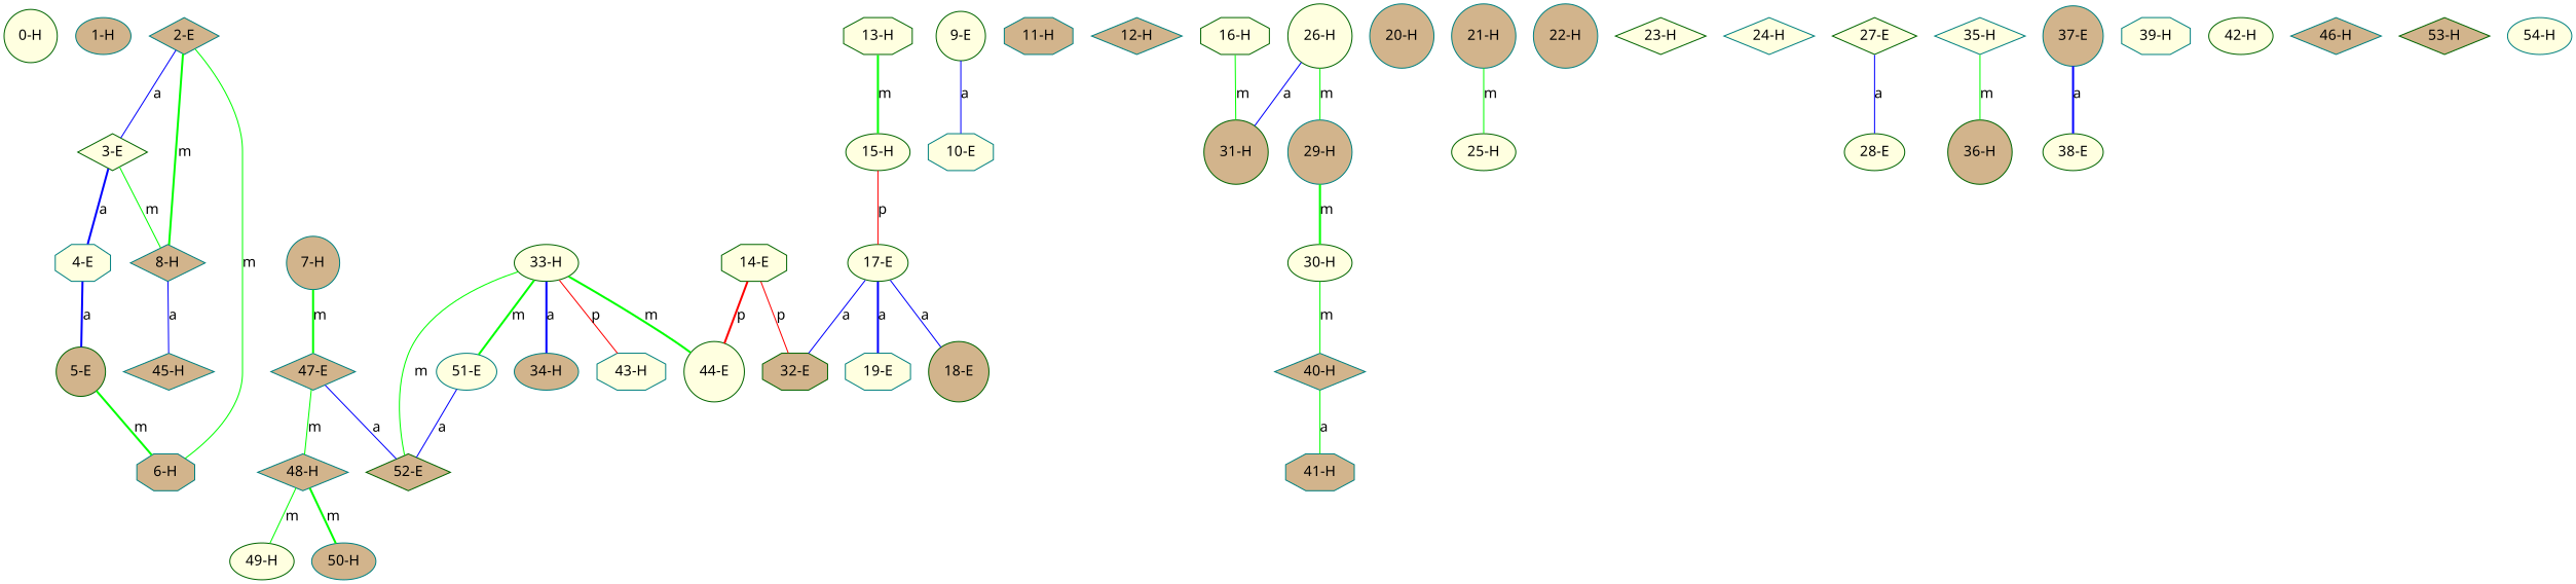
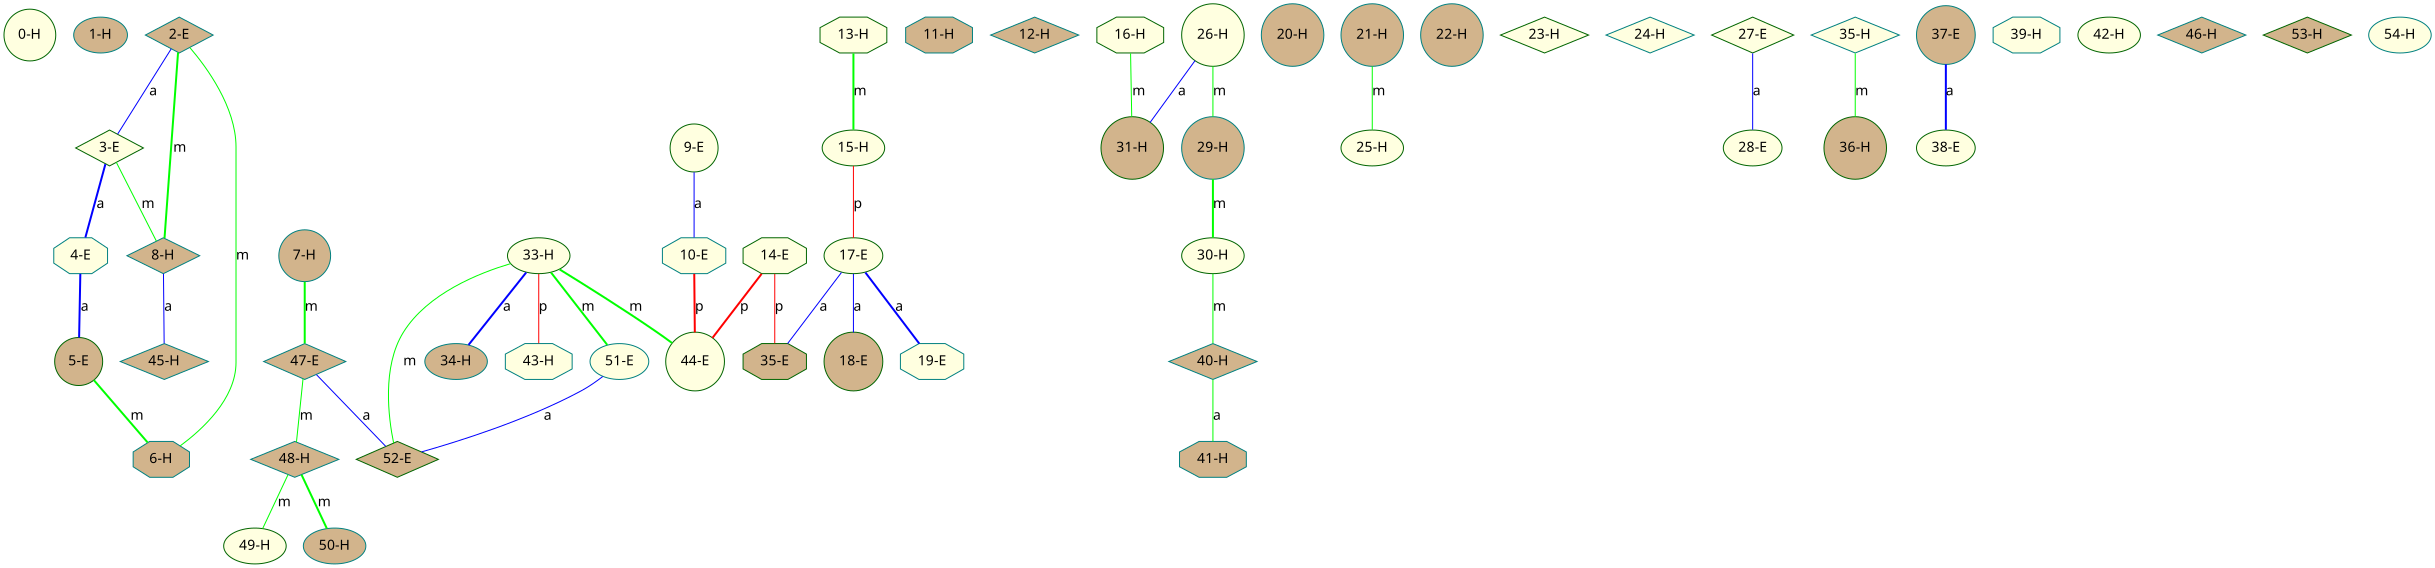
  graph {
    fontname="Noto Sans"
    node [color=teal fillcolor=lightyellow fontname="Noto Sans" shape=diamond style=filled]
    edge [color=green fontname="Noto Sans" style=solid]
    n1 [color=darkgreen label="0-H" shape=circle]
    n2 [fillcolor=tan label="1-H" shape=ellipse]
    n3 [fillcolor=tan label="2-E"]
    n4 [color=darkgreen label="3-E"]
    n5 [fillcolor=tan label="6-H" shape=octagon]
    n6 [fillcolor=tan label="8-H"]
    n7 [label="4-E" shape=octagon]
    n8 [fillcolor=tan label="45-H"]
    n9 [color=darkgreen fillcolor=tan label="5-E" shape=circle]
    n10 [fillcolor=tan label="7-H" shape=circle]
    n11 [fillcolor=tan label="47-E"]
    n12 [color=darkgreen fillcolor=tan label="52-E"]
    n13 [fillcolor=tan label="48-H"]
    n14 [color=darkgreen label="9-E" shape=circle]
    n15 [label="10-E" shape=octagon]
    n16 [color=darkgreen label="44-E" shape=circle]
    n17 [fillcolor=tan label="11-H" shape=octagon]
    n18 [fillcolor=tan label="12-H"]
    n19 [color=darkgreen label="13-H" shape=octagon]
    n20 [color=darkgreen label="15-H" shape=ellipse]
    n21 [color=darkgreen label="17-E" shape=ellipse]
    n22 [color=darkgreen label="14-E" shape=octagon]
-   n23 [color=darkgreen fillcolor=tan label="32-E" shape=octagon]
+   n23 [color=darkgreen fillcolor=tan label="35-E" shape=octagon]
    n24 [color=darkgreen fillcolor=tan label="18-E" shape=circle]
    n25 [label="19-E" shape=octagon]
    n26 [color=darkgreen label="16-H" shape=octagon]
    n27 [color=darkgreen fillcolor=tan label="31-H" shape=circle]
    n28 [fillcolor=tan label="20-H" shape=circle]
    n29 [fillcolor=tan label="21-H" shape=circle]
    n30 [color=darkgreen label="25-H" shape=ellipse]
    n31 [fillcolor=tan label="22-H" shape=circle]
    n32 [color=darkgreen label="23-H"]
    n33 [label="24-H"]
    n34 [color=darkgreen label="26-H" shape=circle]
    n35 [fillcolor=tan label="29-H" shape=circle]
    n36 [color=darkgreen label="30-H" shape=ellipse]
    n37 [color=darkgreen label="27-E"]
    n38 [color=darkgreen label="28-E" shape=ellipse]
    n39 [fillcolor=tan label="40-H"]
    n40 [fillcolor=tan label="41-H" shape=octagon]
    n41 [color=darkgreen label="33-H" shape=ellipse]
    n42 [fillcolor=tan label="34-H" shape=ellipse]
    n43 [label="43-H" shape=octagon]
    n44 [label="51-E" shape=ellipse]
    n45 [label="35-H"]
    n46 [color=darkgreen fillcolor=tan label="36-H" shape=circle]
    n47 [fillcolor=tan label="37-E" shape=circle]
    n48 [color=darkgreen label="38-E" shape=ellipse]
    n49 [label="39-H" shape=octagon]
    n50 [color=darkgreen label="42-H" shape=ellipse]
    n51 [fillcolor=tan label="46-H"]
    n52 [color=darkgreen label="49-H" shape=ellipse]
    n53 [fillcolor=tan label="50-H" shape=ellipse]
    n54 [color=darkgreen fillcolor=tan label="53-H"]
    n55 [label="54-H" shape=ellipse]
    n3 -- n4 [color=blue label=a]
    n3 -- n5 [label=m]
    n3 -- n6 [label=m style=bold]
    n4 -- n6 [label=m]
    n4 -- n7 [color=blue label=a style=bold]
    n6 -- n8 [color=blue label=a]
    n7 -- n9 [color=blue label=a style=bold]
    n9 -- n5 [label=m style=bold]
    n10 -- n11 [label=m style=bold]
    n11 -- n12 [color=blue label=a]
    n11 -- n13 [label=m]
    n13 -- n52 [label=m]
    n13 -- n53 [label=m style=bold]
    n14 -- n15 [color=blue label=a]
+   n15 -- n16 [color=red label=p style=bold]
    n19 -- n20 [label=m style=bold]
    n20 -- n21 [color=red label=p]
    n21 -- n23 [color=blue label=a]
    n21 -- n24 [color=blue label=a]
    n21 -- n25 [color=blue label=a style=bold]
    n22 -- n16 [color=red label=p style=bold]
    n22 -- n23 [color=red label=p]
    n26 -- n27 [label=m]
    n29 -- n30 [label=m]
    n34 -- n27 [color=blue label=a]
    n34 -- n35 [label=m]
    n35 -- n36 [label=m style=bold]
    n36 -- n39 [label=m]
    n37 -- n38 [color=blue label=a]
    n39 -- n40 [label=a]
    n41 -- n12 [label=m]
    n41 -- n16 [label=m style=bold]
    n41 -- n42 [color=blue label=a style=bold]
    n41 -- n43 [color=red label=p]
    n41 -- n44 [label=m style=bold]
    n44 -- n12 [color=blue label=a]
    n45 -- n46 [label=m]
    n47 -- n48 [color=blue label=a style=bold]
  }
